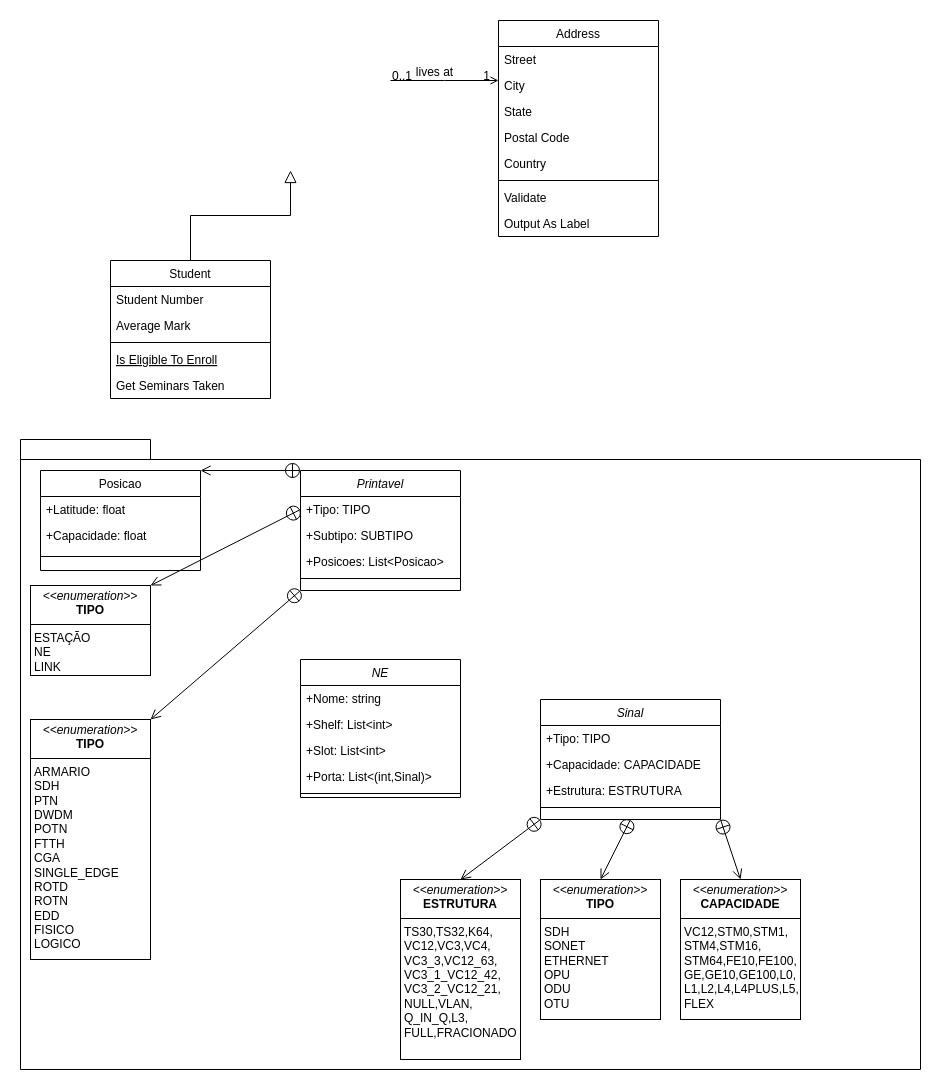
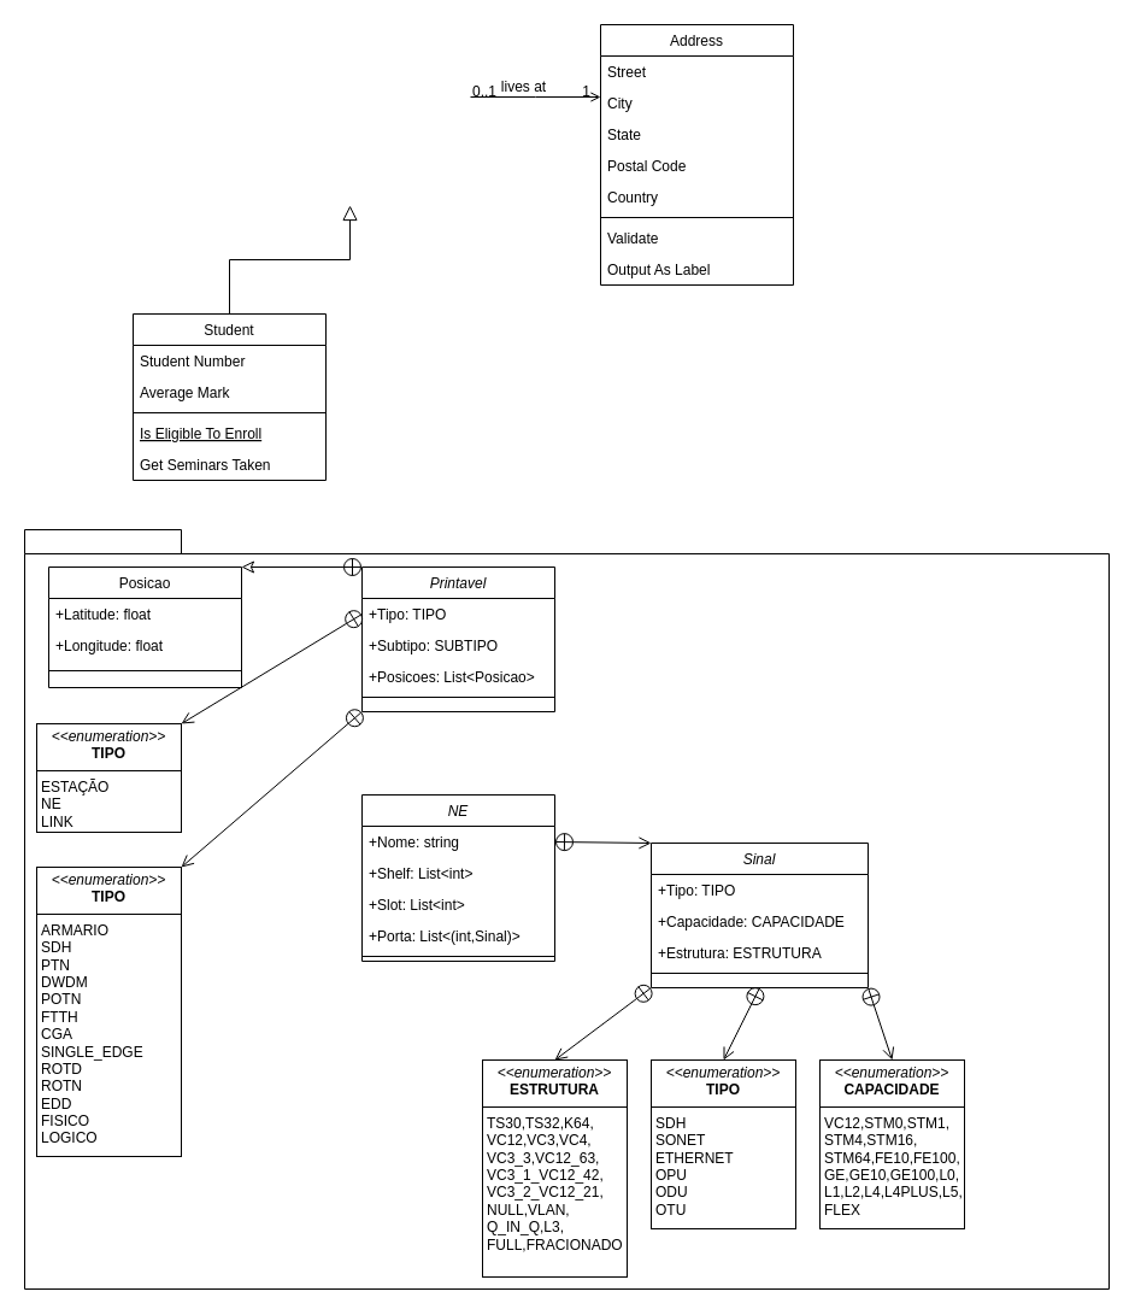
  <mxCell id="0" />
  <mxCell id="1" parent="0" />
  <mxCell id="2" value="" style="group" vertex="1" connectable="0" parent="1"><mxGeometry x="20" y="439" width="900" height="630" as="geometry" /></mxCell>
  <mxCell id="3" value="" style="shape=folder;fontStyle=1;spacingTop=10;tabWidth=130;tabHeight=20;tabPosition=left;html=1;whiteSpace=wrap;fontSize=12;" vertex="1" parent="2"><mxGeometry width="900" height="630" as="geometry" /></mxCell>
  <mxCell id="4" value="NE" style="swimlane;fontStyle=2;align=center;verticalAlign=top;childLayout=stackLayout;horizontal=1;startSize=26;horizontalStack=0;resizeParent=1;resizeLast=0;collapsible=1;marginBottom=0;rounded=0;shadow=0;strokeWidth=1;" vertex="1" parent="2"><mxGeometry x="280" y="220" width="160" height="138" as="geometry"><mxRectangle x="230" y="140" width="160" height="26" as="alternateBounds" /></mxGeometry></mxCell>
  <mxCell id="5" value="+Nome: string" style="text;align=left;verticalAlign=top;spacingLeft=4;spacingRight=4;overflow=hidden;rotatable=0;points=[[0,0.5],[1,0.5]];portConstraint=eastwest;" vertex="1" parent="4"><mxGeometry y="26" width="160" height="26" as="geometry" /></mxCell>
  <mxCell id="6" value="+Shelf: List&lt;int&gt;" style="text;align=left;verticalAlign=top;spacingLeft=4;spacingRight=4;overflow=hidden;rotatable=0;points=[[0,0.5],[1,0.5]];portConstraint=eastwest;rounded=0;shadow=0;html=0;" vertex="1" parent="4"><mxGeometry y="52" width="160" height="26" as="geometry" /></mxCell>
  <mxCell id="7" value="+Slot: List&lt;int&gt;" style="text;align=left;verticalAlign=top;spacingLeft=4;spacingRight=4;overflow=hidden;rotatable=0;points=[[0,0.5],[1,0.5]];portConstraint=eastwest;rounded=0;shadow=0;html=0;" vertex="1" parent="4"><mxGeometry y="78" width="160" height="26" as="geometry" /></mxCell>
  <mxCell id="8" value="+Porta: List&lt;(int,Sinal)&gt;" style="text;align=left;verticalAlign=top;spacingLeft=4;spacingRight=4;overflow=hidden;rotatable=0;points=[[0,0.5],[1,0.5]];portConstraint=eastwest;rounded=0;shadow=0;html=0;" vertex="1" parent="4"><mxGeometry y="104" width="160" height="26" as="geometry" /></mxCell>
  <mxCell id="9" value="" style="line;html=1;strokeWidth=1;align=left;verticalAlign=middle;spacingTop=-1;spacingLeft=3;spacingRight=3;rotatable=0;labelPosition=right;points=[];portConstraint=eastwest;" vertex="1" parent="4"><mxGeometry y="130" width="160" height="8" as="geometry" /></mxCell>
+ <mxCell id="10" value="" style="endArrow=open;startArrow=circlePlus;endFill=0;startFill=0;endSize=8;html=1;rounded=0;exitX=1;exitY=0.5;exitDx=0;exitDy=0;entryX=0;entryY=0;entryDx=0;entryDy=0;" edge="1" parent="2" source="5" target="11"><mxGeometry width="160" relative="1" as="geometry"><mxPoint x="370" y="210" as="sourcePoint" /><mxPoint x="610" y="290" as="targetPoint" /></mxGeometry></mxCell>
  <mxCell id="11" value="Sinal" style="swimlane;fontStyle=2;align=center;verticalAlign=top;childLayout=stackLayout;horizontal=1;startSize=26;horizontalStack=0;resizeParent=1;resizeLast=0;collapsible=1;marginBottom=0;rounded=0;shadow=0;strokeWidth=1;" vertex="1" parent="2"><mxGeometry x="520" y="260" width="180" height="120" as="geometry"><mxRectangle x="230" y="140" width="160" height="26" as="alternateBounds" /></mxGeometry></mxCell>
  <mxCell id="12" value="+Tipo: TIPO" style="text;align=left;verticalAlign=top;spacingLeft=4;spacingRight=4;overflow=hidden;rotatable=0;points=[[0,0.5],[1,0.5]];portConstraint=eastwest;" vertex="1" parent="11"><mxGeometry y="26" width="180" height="26" as="geometry" /></mxCell>
  <mxCell id="13" value="+Capacidade: CAPACIDADE" style="text;align=left;verticalAlign=top;spacingLeft=4;spacingRight=4;overflow=hidden;rotatable=0;points=[[0,0.5],[1,0.5]];portConstraint=eastwest;rounded=0;shadow=0;html=0;" vertex="1" parent="11"><mxGeometry y="52" width="180" height="26" as="geometry" /></mxCell>
  <mxCell id="14" value="+Estrutura: ESTRUTURA" style="text;align=left;verticalAlign=top;spacingLeft=4;spacingRight=4;overflow=hidden;rotatable=0;points=[[0,0.5],[1,0.5]];portConstraint=eastwest;rounded=0;shadow=0;html=0;" vertex="1" parent="11"><mxGeometry y="78" width="180" height="26" as="geometry" /></mxCell>
  <mxCell id="15" value="" style="line;html=1;strokeWidth=1;align=left;verticalAlign=middle;spacingTop=-1;spacingLeft=3;spacingRight=3;rotatable=0;labelPosition=right;points=[];portConstraint=eastwest;" vertex="1" parent="11"><mxGeometry y="104" width="180" height="8" as="geometry" /></mxCell>
  <mxCell id="16" value="&lt;p style=&quot;margin:0px;margin-top:4px;text-align:center;&quot;&gt;&lt;i&gt;&amp;lt;&amp;lt;enumeration&amp;gt;&amp;gt;&lt;/i&gt;&lt;br&gt;&lt;b&gt;TIPO&lt;/b&gt;&lt;/p&gt;&lt;hr size=&quot;1&quot; style=&quot;border-style:solid;&quot;&gt;&lt;p style=&quot;margin:0px;margin-left:4px;&quot;&gt;SDH&lt;/p&gt;&lt;p style=&quot;margin:0px;margin-left:4px;&quot;&gt;SONET&lt;/p&gt;&lt;p style=&quot;margin:0px;margin-left:4px;&quot;&gt;ETHERNET&lt;/p&gt;&lt;p style=&quot;margin:0px;margin-left:4px;&quot;&gt;OPU&lt;/p&gt;&lt;p style=&quot;margin:0px;margin-left:4px;&quot;&gt;ODU&lt;/p&gt;&lt;p style=&quot;margin:0px;margin-left:4px;&quot;&gt;OTU&lt;/p&gt;" style="verticalAlign=top;align=left;overflow=fill;html=1;whiteSpace=wrap;" vertex="1" parent="2"><mxGeometry x="520" y="440" width="120" height="140" as="geometry" /></mxCell>
  <mxCell id="17" value="" style="endArrow=open;startArrow=circlePlus;endFill=0;startFill=0;endSize=8;html=1;rounded=0;exitX=0.5;exitY=1;exitDx=0;exitDy=0;entryX=0.5;entryY=0;entryDx=0;entryDy=0;" edge="1" parent="2" source="11" target="16"><mxGeometry width="160" relative="1" as="geometry"><mxPoint x="450" y="269" as="sourcePoint" /><mxPoint x="530" y="270" as="targetPoint" /></mxGeometry></mxCell>
  <mxCell id="18" value="&lt;p style=&quot;margin:0px;margin-top:4px;text-align:center;&quot;&gt;&lt;i&gt;&amp;lt;&amp;lt;enumeration&amp;gt;&amp;gt;&lt;/i&gt;&lt;br&gt;&lt;b&gt;CAPACIDADE&lt;/b&gt;&lt;/p&gt;&lt;hr size=&quot;1&quot; style=&quot;border-style:solid;&quot;&gt;&lt;p style=&quot;margin:0px;margin-left:4px;&quot;&gt;VC12,STM0,STM1,&lt;/p&gt;&lt;p style=&quot;margin:0px;margin-left:4px;&quot;&gt;STM4,STM16,&lt;/p&gt;&lt;p style=&quot;margin:0px;margin-left:4px;&quot;&gt;STM64,FE10,FE100,&lt;/p&gt;&lt;p style=&quot;margin:0px;margin-left:4px;&quot;&gt;GE,GE10,GE100,L0,&lt;/p&gt;&lt;p style=&quot;margin:0px;margin-left:4px;&quot;&gt;L1,L2,L4,L4PLUS,L5,&lt;/p&gt;&lt;p style=&quot;margin:0px;margin-left:4px;&quot;&gt;FLEX&lt;br&gt;&lt;/p&gt;" style="verticalAlign=top;align=left;overflow=fill;html=1;whiteSpace=wrap;" vertex="1" parent="2"><mxGeometry x="660" y="440" width="120" height="140" as="geometry" /></mxCell>
  <mxCell id="19" value="&lt;p style=&quot;margin:0px;margin-top:4px;text-align:center;&quot;&gt;&lt;i&gt;&amp;lt;&amp;lt;enumeration&amp;gt;&amp;gt;&lt;/i&gt;&lt;br&gt;&lt;b&gt;ESTRUTURA&lt;/b&gt;&lt;/p&gt;&lt;hr size=&quot;1&quot; style=&quot;border-style:solid;&quot;&gt;&lt;p style=&quot;margin:0px;margin-left:4px;&quot;&gt;TS30,TS32,K64,&lt;/p&gt;&lt;p style=&quot;margin:0px;margin-left:4px;&quot;&gt;VC12,VC3,VC4,&lt;/p&gt;&lt;p style=&quot;margin:0px;margin-left:4px;&quot;&gt;VC3_3,VC12_63,&lt;/p&gt;&lt;p style=&quot;margin:0px;margin-left:4px;&quot;&gt;VC3_1_VC12_42,&lt;/p&gt;&lt;p style=&quot;margin:0px;margin-left:4px;&quot;&gt;VC3_2_VC12_21,&lt;/p&gt;&lt;p style=&quot;margin:0px;margin-left:4px;&quot;&gt;NULL,VLAN,&lt;/p&gt;&lt;p style=&quot;margin:0px;margin-left:4px;&quot;&gt;Q_IN_Q,L3,&lt;/p&gt;&lt;p style=&quot;margin:0px;margin-left:4px;&quot;&gt;FULL,FRACIONADO&lt;/p&gt;" style="verticalAlign=top;align=left;overflow=fill;html=1;whiteSpace=wrap;" vertex="1" parent="2"><mxGeometry x="380" y="440" width="120" height="180" as="geometry" /></mxCell>
  <mxCell id="20" value="" style="endArrow=open;startArrow=circlePlus;endFill=0;startFill=0;endSize=8;html=1;rounded=0;exitX=0;exitY=1;exitDx=0;exitDy=0;entryX=0.5;entryY=0;entryDx=0;entryDy=0;" edge="1" parent="2" source="11" target="19"><mxGeometry width="160" relative="1" as="geometry"><mxPoint x="620" y="390" as="sourcePoint" /><mxPoint x="590" y="450" as="targetPoint" /></mxGeometry></mxCell>
  <mxCell id="21" value="" style="endArrow=open;startArrow=circlePlus;endFill=0;startFill=0;endSize=8;html=1;rounded=0;entryX=0.5;entryY=0;entryDx=0;entryDy=0;exitX=1;exitY=1;exitDx=0;exitDy=0;" edge="1" parent="2" source="11" target="18"><mxGeometry width="160" relative="1" as="geometry"><mxPoint x="610" y="380" as="sourcePoint" /><mxPoint x="590" y="450" as="targetPoint" /></mxGeometry></mxCell>
- <mxCell id="22" value="&lt;p style=&quot;margin:0px;margin-top:4px;text-align:center;&quot;&gt;&lt;i&gt;&amp;lt;&amp;lt;enumeration&amp;gt;&amp;gt;&lt;/i&gt;&lt;br&gt;&lt;b&gt;TIPO&lt;/b&gt;&lt;/p&gt;&lt;hr size=&quot;1&quot; style=&quot;border-style:solid;&quot;&gt;&lt;p style=&quot;margin:0px;margin-left:4px;&quot;&gt;ESTAÇÃO&lt;/p&gt;&lt;p style=&quot;margin:0px;margin-left:4px;&quot;&gt;&lt;span style=&quot;background-color: initial;&quot;&gt;NE&lt;/span&gt;&lt;/p&gt;&lt;p style=&quot;margin:0px;margin-left:4px;&quot;&gt;&lt;span style=&quot;background-color: initial;&quot;&gt;LINK&lt;/span&gt;&lt;/p&gt;" style="verticalAlign=top;align=left;overflow=fill;html=1;whiteSpace=wrap;" vertex="1" parent="2"><mxGeometry x="10" y="146" width="120" height="90" as="geometry" /></mxCell>
+ <mxCell id="22" value="&lt;p style=&quot;margin:0px;margin-top:4px;text-align:center;&quot;&gt;&lt;i&gt;&amp;lt;&amp;lt;enumeration&amp;gt;&amp;gt;&lt;/i&gt;&lt;br&gt;&lt;b&gt;TIPO&lt;/b&gt;&lt;/p&gt;&lt;hr size=&quot;1&quot; style=&quot;border-style:solid;&quot;&gt;&lt;p style=&quot;margin:0px;margin-left:4px;&quot;&gt;ESTAÇÃO&lt;/p&gt;&lt;p style=&quot;margin:0px;margin-left:4px;&quot;&gt;&lt;span style=&quot;background-color: initial;&quot;&gt;NE&lt;/span&gt;&lt;/p&gt;&lt;p style=&quot;margin:0px;margin-left:4px;&quot;&gt;&lt;span style=&quot;background-color: initial;&quot;&gt;LINK&lt;/span&gt;&lt;/p&gt;" style="verticalAlign=top;align=left;overflow=fill;html=1;whiteSpace=wrap;" vertex="1" parent="2"><mxGeometry x="10" y="161" width="120" height="90" as="geometry" /></mxCell>
  <mxCell id="23" value="&lt;p style=&quot;margin:0px;margin-top:4px;text-align:center;&quot;&gt;&lt;i&gt;&amp;lt;&amp;lt;enumeration&amp;gt;&amp;gt;&lt;/i&gt;&lt;br&gt;&lt;b&gt;TIPO&lt;/b&gt;&lt;/p&gt;&lt;hr size=&quot;1&quot; style=&quot;border-style:solid;&quot;&gt;&lt;p style=&quot;margin:0px;margin-left:4px;&quot;&gt;ARMARIO&lt;/p&gt;&lt;p style=&quot;margin:0px;margin-left:4px;&quot;&gt;SDH&lt;/p&gt;&lt;p style=&quot;margin:0px;margin-left:4px;&quot;&gt;PTN&lt;/p&gt;&lt;p style=&quot;margin:0px;margin-left:4px;&quot;&gt;DWDM&lt;/p&gt;&lt;p style=&quot;margin:0px;margin-left:4px;&quot;&gt;POTN&lt;/p&gt;&lt;p style=&quot;margin:0px;margin-left:4px;&quot;&gt;FTTH&lt;/p&gt;&lt;p style=&quot;margin:0px;margin-left:4px;&quot;&gt;CGA&lt;/p&gt;&lt;p style=&quot;margin:0px;margin-left:4px;&quot;&gt;SINGLE_EDGE&lt;/p&gt;&lt;p style=&quot;margin:0px;margin-left:4px;&quot;&gt;ROTD&lt;/p&gt;&lt;p style=&quot;margin:0px;margin-left:4px;&quot;&gt;ROTN&lt;/p&gt;&lt;p style=&quot;margin:0px;margin-left:4px;&quot;&gt;EDD&lt;/p&gt;&lt;p style=&quot;margin:0px;margin-left:4px;&quot;&gt;FISICO&lt;/p&gt;&lt;p style=&quot;margin:0px;margin-left:4px;&quot;&gt;LOGICO&lt;/p&gt;" style="verticalAlign=top;align=left;overflow=fill;html=1;whiteSpace=wrap;" vertex="1" parent="2"><mxGeometry x="10" y="280" width="120" height="240" as="geometry" /></mxCell>
  <mxCell id="24" value="Posicao" style="swimlane;fontStyle=0;align=center;verticalAlign=top;childLayout=stackLayout;horizontal=1;startSize=26;horizontalStack=0;resizeParent=1;resizeLast=0;collapsible=1;marginBottom=0;rounded=0;shadow=0;strokeWidth=1;" vertex="1" parent="2"><mxGeometry x="20" y="31" width="160" height="100" as="geometry"><mxRectangle x="340" y="380" width="170" height="26" as="alternateBounds" /></mxGeometry></mxCell>
  <mxCell id="25" value="+Latitude: float" style="text;align=left;verticalAlign=top;spacingLeft=4;spacingRight=4;overflow=hidden;rotatable=0;points=[[0,0.5],[1,0.5]];portConstraint=eastwest;" vertex="1" parent="24"><mxGeometry y="26" width="160" height="26" as="geometry" /></mxCell>
- <mxCell id="26" value="+Capacidade: float" style="text;align=left;verticalAlign=top;spacingLeft=4;spacingRight=4;overflow=hidden;rotatable=0;points=[[0,0.5],[1,0.5]];portConstraint=eastwest;" vertex="1" parent="24"><mxGeometry y="52" width="160" height="26" as="geometry" /></mxCell>
+ <mxCell id="26" value="+Longitude: float" style="text;align=left;verticalAlign=top;spacingLeft=4;spacingRight=4;overflow=hidden;rotatable=0;points=[[0,0.5],[1,0.5]];portConstraint=eastwest;" vertex="1" parent="24"><mxGeometry y="52" width="160" height="26" as="geometry" /></mxCell>
  <mxCell id="27" value="" style="line;html=1;strokeWidth=1;align=left;verticalAlign=middle;spacingTop=-1;spacingLeft=3;spacingRight=3;rotatable=0;labelPosition=right;points=[];portConstraint=eastwest;" vertex="1" parent="24"><mxGeometry y="78" width="160" height="16" as="geometry" /></mxCell>
  <mxCell id="28" value="Printavel" style="swimlane;fontStyle=2;align=center;verticalAlign=top;childLayout=stackLayout;horizontal=1;startSize=26;horizontalStack=0;resizeParent=1;resizeLast=0;collapsible=1;marginBottom=0;rounded=0;shadow=0;strokeWidth=1;" parent="1" vertex="1"><mxGeometry x="300" y="470" width="160" height="120" as="geometry"><mxRectangle x="230" y="140" width="160" height="26" as="alternateBounds" /></mxGeometry></mxCell>
  <mxCell id="29" value="+Tipo: TIPO" style="text;align=left;verticalAlign=top;spacingLeft=4;spacingRight=4;overflow=hidden;rotatable=0;points=[[0,0.5],[1,0.5]];portConstraint=eastwest;" parent="28" vertex="1"><mxGeometry y="26" width="160" height="26" as="geometry" /></mxCell>
  <mxCell id="30" value="+Subtipo: SUBTIPO" style="text;align=left;verticalAlign=top;spacingLeft=4;spacingRight=4;overflow=hidden;rotatable=0;points=[[0,0.5],[1,0.5]];portConstraint=eastwest;rounded=0;shadow=0;html=0;" parent="28" vertex="1"><mxGeometry y="52" width="160" height="26" as="geometry" /></mxCell>
  <mxCell id="31" value="+Posicoes: List&lt;Posicao&gt;" style="text;align=left;verticalAlign=top;spacingLeft=4;spacingRight=4;overflow=hidden;rotatable=0;points=[[0,0.5],[1,0.5]];portConstraint=eastwest;rounded=0;shadow=0;html=0;" parent="28" vertex="1"><mxGeometry y="78" width="160" height="26" as="geometry" /></mxCell>
  <mxCell id="32" value="" style="line;html=1;strokeWidth=1;align=left;verticalAlign=middle;spacingTop=-1;spacingLeft=3;spacingRight=3;rotatable=0;labelPosition=right;points=[];portConstraint=eastwest;" parent="28" vertex="1"><mxGeometry y="104" width="160" height="8" as="geometry" /></mxCell>
  <mxCell id="33" value="Student" style="swimlane;fontStyle=0;align=center;verticalAlign=top;childLayout=stackLayout;horizontal=1;startSize=26;horizontalStack=0;resizeParent=1;resizeLast=0;collapsible=1;marginBottom=0;rounded=0;shadow=0;strokeWidth=1;" parent="1" vertex="1"><mxGeometry x="110" y="260" width="160" height="138" as="geometry"><mxRectangle x="130" y="380" width="160" height="26" as="alternateBounds" /></mxGeometry></mxCell>
  <mxCell id="34" value="Student Number" style="text;align=left;verticalAlign=top;spacingLeft=4;spacingRight=4;overflow=hidden;rotatable=0;points=[[0,0.5],[1,0.5]];portConstraint=eastwest;" parent="33" vertex="1"><mxGeometry y="26" width="160" height="26" as="geometry" /></mxCell>
  <mxCell id="35" value="Average Mark" style="text;align=left;verticalAlign=top;spacingLeft=4;spacingRight=4;overflow=hidden;rotatable=0;points=[[0,0.5],[1,0.5]];portConstraint=eastwest;rounded=0;shadow=0;html=0;" parent="33" vertex="1"><mxGeometry y="52" width="160" height="26" as="geometry" /></mxCell>
  <mxCell id="36" value="" style="line;html=1;strokeWidth=1;align=left;verticalAlign=middle;spacingTop=-1;spacingLeft=3;spacingRight=3;rotatable=0;labelPosition=right;points=[];portConstraint=eastwest;" parent="33" vertex="1"><mxGeometry y="78" width="160" height="8" as="geometry" /></mxCell>
  <mxCell id="37" value="Is Eligible To Enroll" style="text;align=left;verticalAlign=top;spacingLeft=4;spacingRight=4;overflow=hidden;rotatable=0;points=[[0,0.5],[1,0.5]];portConstraint=eastwest;fontStyle=4" parent="33" vertex="1"><mxGeometry y="86" width="160" height="26" as="geometry" /></mxCell>
  <mxCell id="38" value="Get Seminars Taken" style="text;align=left;verticalAlign=top;spacingLeft=4;spacingRight=4;overflow=hidden;rotatable=0;points=[[0,0.5],[1,0.5]];portConstraint=eastwest;" parent="33" vertex="1"><mxGeometry y="112" width="160" height="26" as="geometry" /></mxCell>
  <mxCell id="39" value="" style="endArrow=block;endSize=10;endFill=0;shadow=0;strokeWidth=1;rounded=0;curved=0;edgeStyle=elbowEdgeStyle;elbow=vertical;" parent="1" source="33" edge="1"><mxGeometry width="160" relative="1" as="geometry"><mxPoint x="190" y="103" as="sourcePoint" /><mxPoint x="290" y="170" as="targetPoint" /></mxGeometry></mxCell>
  <mxCell id="40" value="Address" style="swimlane;fontStyle=0;align=center;verticalAlign=top;childLayout=stackLayout;horizontal=1;startSize=26;horizontalStack=0;resizeParent=1;resizeLast=0;collapsible=1;marginBottom=0;rounded=0;shadow=0;strokeWidth=1;" parent="1" vertex="1"><mxGeometry x="498" y="20" width="160" height="216" as="geometry"><mxRectangle x="550" y="140" width="160" height="26" as="alternateBounds" /></mxGeometry></mxCell>
  <mxCell id="41" value="Street" style="text;align=left;verticalAlign=top;spacingLeft=4;spacingRight=4;overflow=hidden;rotatable=0;points=[[0,0.5],[1,0.5]];portConstraint=eastwest;" parent="40" vertex="1"><mxGeometry y="26" width="160" height="26" as="geometry" /></mxCell>
  <mxCell id="42" value="City" style="text;align=left;verticalAlign=top;spacingLeft=4;spacingRight=4;overflow=hidden;rotatable=0;points=[[0,0.5],[1,0.5]];portConstraint=eastwest;rounded=0;shadow=0;html=0;" parent="40" vertex="1"><mxGeometry y="52" width="160" height="26" as="geometry" /></mxCell>
  <mxCell id="43" value="State" style="text;align=left;verticalAlign=top;spacingLeft=4;spacingRight=4;overflow=hidden;rotatable=0;points=[[0,0.5],[1,0.5]];portConstraint=eastwest;rounded=0;shadow=0;html=0;" parent="40" vertex="1"><mxGeometry y="78" width="160" height="26" as="geometry" /></mxCell>
  <mxCell id="44" value="Postal Code" style="text;align=left;verticalAlign=top;spacingLeft=4;spacingRight=4;overflow=hidden;rotatable=0;points=[[0,0.5],[1,0.5]];portConstraint=eastwest;rounded=0;shadow=0;html=0;" parent="40" vertex="1"><mxGeometry y="104" width="160" height="26" as="geometry" /></mxCell>
  <mxCell id="45" value="Country" style="text;align=left;verticalAlign=top;spacingLeft=4;spacingRight=4;overflow=hidden;rotatable=0;points=[[0,0.5],[1,0.5]];portConstraint=eastwest;rounded=0;shadow=0;html=0;" parent="40" vertex="1"><mxGeometry y="130" width="160" height="26" as="geometry" /></mxCell>
  <mxCell id="46" value="" style="line;html=1;strokeWidth=1;align=left;verticalAlign=middle;spacingTop=-1;spacingLeft=3;spacingRight=3;rotatable=0;labelPosition=right;points=[];portConstraint=eastwest;" parent="40" vertex="1"><mxGeometry y="156" width="160" height="8" as="geometry" /></mxCell>
  <mxCell id="47" value="Validate" style="text;align=left;verticalAlign=top;spacingLeft=4;spacingRight=4;overflow=hidden;rotatable=0;points=[[0,0.5],[1,0.5]];portConstraint=eastwest;" parent="40" vertex="1"><mxGeometry y="164" width="160" height="26" as="geometry" /></mxCell>
  <mxCell id="48" value="Output As Label" style="text;align=left;verticalAlign=top;spacingLeft=4;spacingRight=4;overflow=hidden;rotatable=0;points=[[0,0.5],[1,0.5]];portConstraint=eastwest;" parent="40" vertex="1"><mxGeometry y="190" width="160" height="26" as="geometry" /></mxCell>
  <mxCell id="49" value="" style="endArrow=open;shadow=0;strokeWidth=1;rounded=0;curved=0;endFill=1;edgeStyle=elbowEdgeStyle;elbow=vertical;" parent="1" target="40" edge="1"><mxGeometry x="0.5" y="41" relative="1" as="geometry"><mxPoint x="390" y="80" as="sourcePoint" /><mxPoint x="530" y="92" as="targetPoint" /><mxPoint x="-40" y="32" as="offset" /></mxGeometry></mxCell>
  <mxCell id="50" value="0..1" style="resizable=0;align=left;verticalAlign=bottom;labelBackgroundColor=none;fontSize=12;" parent="49" connectable="0" vertex="1"><mxGeometry x="-1" relative="1" as="geometry"><mxPoint y="4" as="offset" /></mxGeometry></mxCell>
  <mxCell id="51" value="1" style="resizable=0;align=right;verticalAlign=bottom;labelBackgroundColor=none;fontSize=12;" parent="49" connectable="0" vertex="1"><mxGeometry x="1" relative="1" as="geometry"><mxPoint x="-7" y="4" as="offset" /></mxGeometry></mxCell>
  <mxCell id="52" value="lives at" style="text;html=1;resizable=0;points=[];;align=center;verticalAlign=middle;labelBackgroundColor=none;rounded=0;shadow=0;strokeWidth=1;fontSize=12;" parent="49" vertex="1" connectable="0"><mxGeometry x="0.5" y="49" relative="1" as="geometry"><mxPoint x="-38" y="40" as="offset" /></mxGeometry></mxCell>
- <mxCell id="53" value="" style="endArrow=open;startArrow=circlePlus;endFill=0;startFill=0;endSize=8;html=1;rounded=0;exitX=0;exitY=0;exitDx=0;exitDy=0;entryX=1;entryY=0;entryDx=0;entryDy=0;" edge="1" parent="1" target="24" source="28"><mxGeometry width="160" relative="1" as="geometry"><mxPoint x="480" y="470" as="sourcePoint" /><mxPoint x="650" y="501" as="targetPoint" /></mxGeometry></mxCell>
+ <mxCell id="53" value="" style="endArrow=classic;startArrow=circlePlus;endFill=0;startFill=0;endSize=8;html=1;rounded=0;exitX=0;exitY=0;exitDx=0;exitDy=0;entryX=1;entryY=0;entryDx=0;entryDy=0;" edge="1" parent="1" target="24" source="28"><mxGeometry width="160" relative="1" as="geometry"><mxPoint x="480" y="470" as="sourcePoint" /><mxPoint x="650" y="501" as="targetPoint" /></mxGeometry></mxCell>
  <mxCell id="54" value="" style="endArrow=open;startArrow=circlePlus;endFill=0;startFill=0;endSize=8;html=1;rounded=0;exitX=0;exitY=0.5;exitDx=0;exitDy=0;entryX=1;entryY=0;entryDx=0;entryDy=0;" edge="1" parent="1" source="29" target="22"><mxGeometry width="160" relative="1" as="geometry"><mxPoint x="310" y="480" as="sourcePoint" /><mxPoint x="200" y="480" as="targetPoint" /></mxGeometry></mxCell>
  <mxCell id="55" value="" style="endArrow=open;startArrow=circlePlus;endFill=0;startFill=0;endSize=8;html=1;rounded=0;exitX=0;exitY=1;exitDx=0;exitDy=0;entryX=1;entryY=0;entryDx=0;entryDy=0;" edge="1" parent="1" source="28" target="23"><mxGeometry width="160" relative="1" as="geometry"><mxPoint x="310" y="519" as="sourcePoint" /><mxPoint x="160" y="600" as="targetPoint" /></mxGeometry></mxCell>
